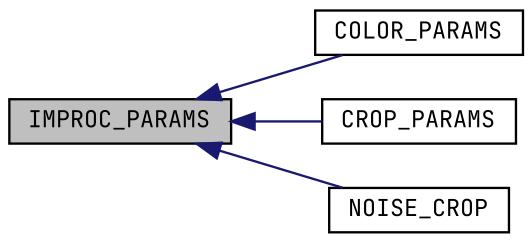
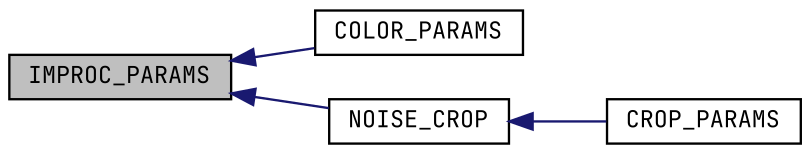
  digraph {
    fontname="JetBrains Mono"
    rankdir=LR
    node [color=black fillcolor=white fontname="JetBrains Mono" fontsize=10 shape=record style=filled]
    edge [color=midnightblue dir=back fontname="JetBrains Mono" fontsize=10 labelfontname=Helvetica labelfontsize=10 style=solid]
    n1 [fillcolor=grey75 fontcolor=black height=0.2 label=IMPROC_PARAMS width=0.4]
    n2 [height=0.2 label=COLOR_PARAMS width=0.4]
    n3 [height=0.2 label=CROP_PARAMS width=0.4]
    n4 [height=0.2 label=NOISE_CROP width=0.4]
    n1 -> n2
-   n1 -> n3
+   n4 -> n3
    n1 -> n4
  }
